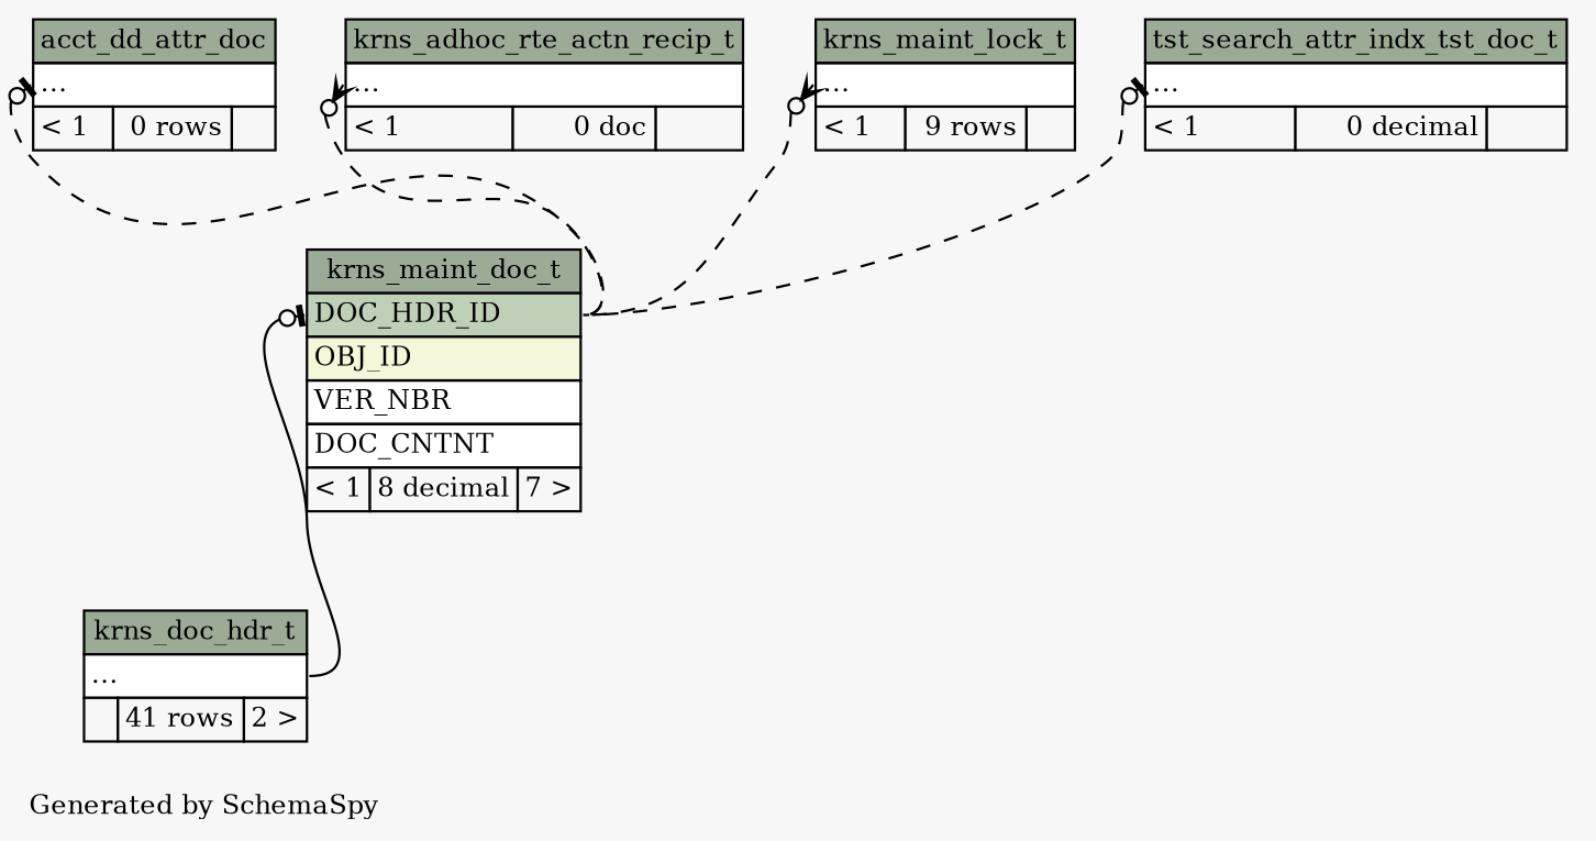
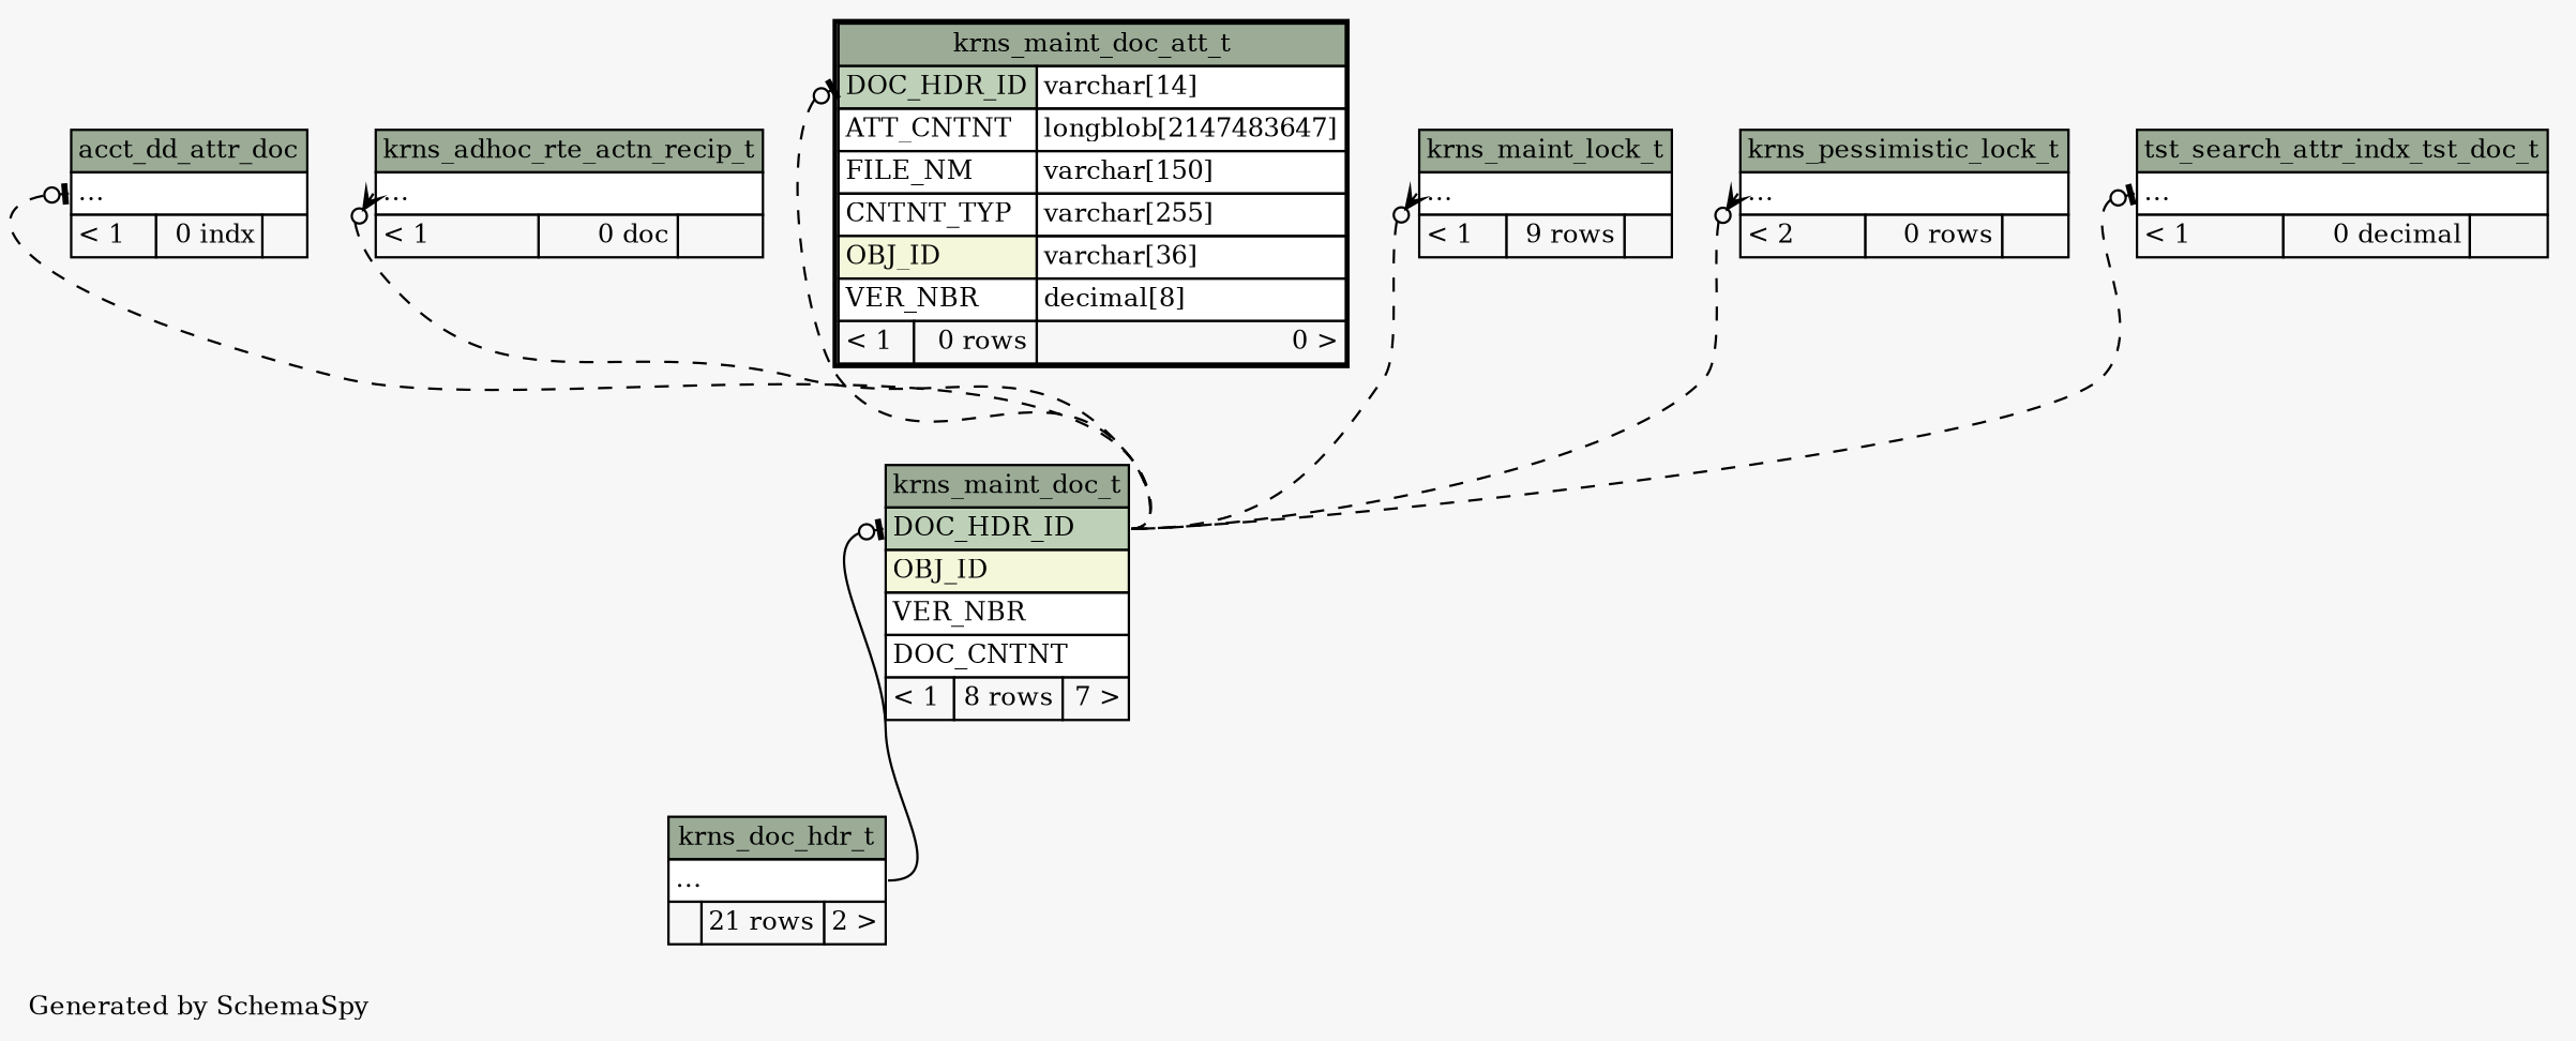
  digraph {
    bgcolor="#f7f7f7"
    fontname="DejaVu Serif"
    fontsize=11
    label="\nGenerated by SchemaSpy"
    labeljust=l
    nodesep=0.18
    rankdir=TB
    ranksep=0.46
    node [fontname="DejaVu Serif" fontsize=11 shape=plaintext]
    edge [arrowhead=none arrowsize=0.8 arrowtail=teeodot dir=back fontname="DejaVu Serif" headport="DOC_HDR_ID:e" style=dashed tailport="elipses:w"]
-   n1 [label=<     <TABLE BORDER="0" CELLBORDER="1" CELLSPACING="0" BGCOLOR="#ffffff">       <TR><TD COLSPAN="3" BGCOLOR="#9bab96" ALIGN="CENTER">acct_dd_attr_doc</TD></TR>       <TR><TD PORT="elipses" COLSPAN="3" ALIGN="LEFT">...</TD></TR>       <TR><TD ALIGN="LEFT" BGCOLOR="#f7f7f7">&lt; 1</TD><TD ALIGN="RIGHT" BGCOLOR="#f7f7f7">0 rows</TD><TD ALIGN="RIGHT" BGCOLOR="#f7f7f7">  </TD></TR>     </TABLE>>]
-   n2 [label=<     <TABLE BORDER="0" CELLBORDER="1" CELLSPACING="0" BGCOLOR="#ffffff">       <TR><TD COLSPAN="3" BGCOLOR="#9bab96" ALIGN="CENTER">krns_maint_doc_t</TD></TR>       <TR><TD PORT="DOC_HDR_ID" COLSPAN="3" BGCOLOR="#bed1b8" ALIGN="LEFT">DOC_HDR_ID</TD></TR>       <TR><TD PORT="OBJ_ID" COLSPAN="3" BGCOLOR="#f4f7da" ALIGN="LEFT">OBJ_ID</TD></TR>       <TR><TD PORT="VER_NBR" COLSPAN="3" ALIGN="LEFT">VER_NBR</TD></TR>       <TR><TD PORT="DOC_CNTNT" COLSPAN="3" ALIGN="LEFT">DOC_CNTNT</TD></TR>       <TR><TD ALIGN="LEFT" BGCOLOR="#f7f7f7">&lt; 1</TD><TD ALIGN="RIGHT" BGCOLOR="#f7f7f7">8 decimal</TD><TD ALIGN="RIGHT" BGCOLOR="#f7f7f7">7 &gt;</TD></TR>     </TABLE>>]
-   n3 [label=<     <TABLE BORDER="0" CELLBORDER="1" CELLSPACING="0" BGCOLOR="#ffffff">       <TR><TD COLSPAN="3" BGCOLOR="#9bab96" ALIGN="CENTER">krns_doc_hdr_t</TD></TR>       <TR><TD PORT="elipses" COLSPAN="3" ALIGN="LEFT">...</TD></TR>       <TR><TD ALIGN="LEFT" BGCOLOR="#f7f7f7">  </TD><TD ALIGN="RIGHT" BGCOLOR="#f7f7f7">41 rows</TD><TD ALIGN="RIGHT" BGCOLOR="#f7f7f7">2 &gt;</TD></TR>     </TABLE>>]
+   n1 [label=<     <TABLE BORDER="0" CELLBORDER="1" CELLSPACING="0" BGCOLOR="#ffffff">       <TR><TD COLSPAN="3" BGCOLOR="#9bab96" ALIGN="CENTER">acct_dd_attr_doc</TD></TR>       <TR><TD PORT="elipses" COLSPAN="3" ALIGN="LEFT">...</TD></TR>       <TR><TD ALIGN="LEFT" BGCOLOR="#f7f7f7">&lt; 1</TD><TD ALIGN="RIGHT" BGCOLOR="#f7f7f7">0 indx</TD><TD ALIGN="RIGHT" BGCOLOR="#f7f7f7">  </TD></TR>     </TABLE>>]
+   n2 [label=<     <TABLE BORDER="0" CELLBORDER="1" CELLSPACING="0" BGCOLOR="#ffffff">       <TR><TD COLSPAN="3" BGCOLOR="#9bab96" ALIGN="CENTER">krns_maint_doc_t</TD></TR>       <TR><TD PORT="DOC_HDR_ID" COLSPAN="3" BGCOLOR="#bed1b8" ALIGN="LEFT">DOC_HDR_ID</TD></TR>       <TR><TD PORT="OBJ_ID" COLSPAN="3" BGCOLOR="#f4f7da" ALIGN="LEFT">OBJ_ID</TD></TR>       <TR><TD PORT="VER_NBR" COLSPAN="3" ALIGN="LEFT">VER_NBR</TD></TR>       <TR><TD PORT="DOC_CNTNT" COLSPAN="3" ALIGN="LEFT">DOC_CNTNT</TD></TR>       <TR><TD ALIGN="LEFT" BGCOLOR="#f7f7f7">&lt; 1</TD><TD ALIGN="RIGHT" BGCOLOR="#f7f7f7">8 rows</TD><TD ALIGN="RIGHT" BGCOLOR="#f7f7f7">7 &gt;</TD></TR>     </TABLE>>]
+   n3 [label=<     <TABLE BORDER="0" CELLBORDER="1" CELLSPACING="0" BGCOLOR="#ffffff">       <TR><TD COLSPAN="3" BGCOLOR="#9bab96" ALIGN="CENTER">krns_doc_hdr_t</TD></TR>       <TR><TD PORT="elipses" COLSPAN="3" ALIGN="LEFT">...</TD></TR>       <TR><TD ALIGN="LEFT" BGCOLOR="#f7f7f7">  </TD><TD ALIGN="RIGHT" BGCOLOR="#f7f7f7">21 rows</TD><TD ALIGN="RIGHT" BGCOLOR="#f7f7f7">2 &gt;</TD></TR>     </TABLE>>]
    n4 [label=<     <TABLE BORDER="0" CELLBORDER="1" CELLSPACING="0" BGCOLOR="#ffffff">       <TR><TD COLSPAN="3" BGCOLOR="#9bab96" ALIGN="CENTER">krns_adhoc_rte_actn_recip_t</TD></TR>       <TR><TD PORT="elipses" COLSPAN="3" ALIGN="LEFT">...</TD></TR>       <TR><TD ALIGN="LEFT" BGCOLOR="#f7f7f7">&lt; 1</TD><TD ALIGN="RIGHT" BGCOLOR="#f7f7f7">0 doc</TD><TD ALIGN="RIGHT" BGCOLOR="#f7f7f7">  </TD></TR>     </TABLE>>]
+   n5 [label=<     <TABLE BORDER="2" CELLBORDER="1" CELLSPACING="0" BGCOLOR="#ffffff">       <TR><TD COLSPAN="3" BGCOLOR="#9bab96" ALIGN="CENTER">krns_maint_doc_att_t</TD></TR>       <TR><TD PORT="DOC_HDR_ID" COLSPAN="2" BGCOLOR="#bed1b8" ALIGN="LEFT">DOC_HDR_ID</TD><TD PORT="DOC_HDR_ID.type" ALIGN="LEFT">varchar[14]</TD></TR>       <TR><TD PORT="ATT_CNTNT" COLSPAN="2" ALIGN="LEFT">ATT_CNTNT</TD><TD PORT="ATT_CNTNT.type" ALIGN="LEFT">longblob[2147483647]</TD></TR>       <TR><TD PORT="FILE_NM" COLSPAN="2" ALIGN="LEFT">FILE_NM</TD><TD PORT="FILE_NM.type" ALIGN="LEFT">varchar[150]</TD></TR>       <TR><TD PORT="CNTNT_TYP" COLSPAN="2" ALIGN="LEFT">CNTNT_TYP</TD><TD PORT="CNTNT_TYP.type" ALIGN="LEFT">varchar[255]</TD></TR>       <TR><TD PORT="OBJ_ID" COLSPAN="2" BGCOLOR="#f4f7da" ALIGN="LEFT">OBJ_ID</TD><TD PORT="OBJ_ID.type" ALIGN="LEFT">varchar[36]</TD></TR>       <TR><TD PORT="VER_NBR" COLSPAN="2" ALIGN="LEFT">VER_NBR</TD><TD PORT="VER_NBR.type" ALIGN="LEFT">decimal[8]</TD></TR>       <TR><TD ALIGN="LEFT" BGCOLOR="#f7f7f7">&lt; 1</TD><TD ALIGN="RIGHT" BGCOLOR="#f7f7f7">0 rows</TD><TD ALIGN="RIGHT" BGCOLOR="#f7f7f7">0 &gt;</TD></TR>     </TABLE>>]
    n6 [label=<     <TABLE BORDER="0" CELLBORDER="1" CELLSPACING="0" BGCOLOR="#ffffff">       <TR><TD COLSPAN="3" BGCOLOR="#9bab96" ALIGN="CENTER">krns_maint_lock_t</TD></TR>       <TR><TD PORT="elipses" COLSPAN="3" ALIGN="LEFT">...</TD></TR>       <TR><TD ALIGN="LEFT" BGCOLOR="#f7f7f7">&lt; 1</TD><TD ALIGN="RIGHT" BGCOLOR="#f7f7f7">9 rows</TD><TD ALIGN="RIGHT" BGCOLOR="#f7f7f7">  </TD></TR>     </TABLE>>]
+   n7 [label=<     <TABLE BORDER="0" CELLBORDER="1" CELLSPACING="0" BGCOLOR="#ffffff">       <TR><TD COLSPAN="3" BGCOLOR="#9bab96" ALIGN="CENTER">krns_pessimistic_lock_t</TD></TR>       <TR><TD PORT="elipses" COLSPAN="3" ALIGN="LEFT">...</TD></TR>       <TR><TD ALIGN="LEFT" BGCOLOR="#f7f7f7">&lt; 2</TD><TD ALIGN="RIGHT" BGCOLOR="#f7f7f7">0 rows</TD><TD ALIGN="RIGHT" BGCOLOR="#f7f7f7">  </TD></TR>     </TABLE>>]
    n8 [label=<     <TABLE BORDER="0" CELLBORDER="1" CELLSPACING="0" BGCOLOR="#ffffff">       <TR><TD COLSPAN="3" BGCOLOR="#9bab96" ALIGN="CENTER">tst_search_attr_indx_tst_doc_t</TD></TR>       <TR><TD PORT="elipses" COLSPAN="3" ALIGN="LEFT">...</TD></TR>       <TR><TD ALIGN="LEFT" BGCOLOR="#f7f7f7">&lt; 1</TD><TD ALIGN="RIGHT" BGCOLOR="#f7f7f7">0 decimal</TD><TD ALIGN="RIGHT" BGCOLOR="#f7f7f7">  </TD></TR>     </TABLE>>]
    n1 -> n2
    n2 -> n3 [headport="elipses:e" tailport="DOC_HDR_ID:w" style=""]
    n4 -> n2 [arrowtail=crowodot]
+   n5 -> n2 [tailport="DOC_HDR_ID:w"]
    n6 -> n2 [arrowtail=crowodot]
+   n7 -> n2 [arrowtail=crowodot]
    n8 -> n2
  }
